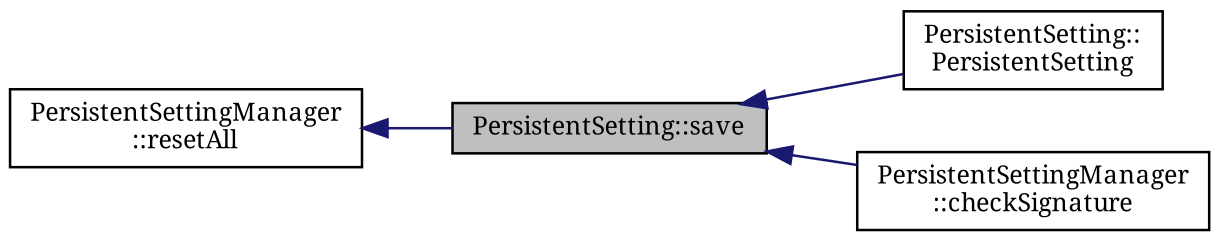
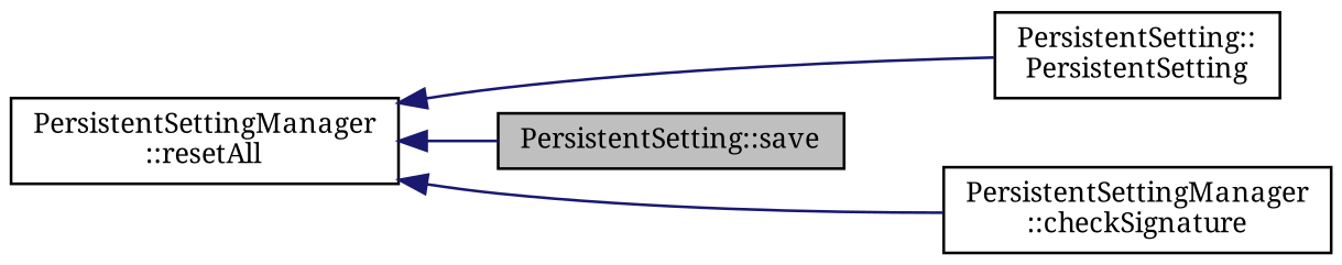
  digraph {
    fontname="Noto Serif"
    rankdir=LR
    node [color=black fillcolor=white fontname="Noto Serif" fontsize=10 shape=record style=filled]
    edge [color=midnightblue dir=back fontname="Noto Serif" fontsize=10 labelfontname=Helvetica labelfontsize=10 style=solid]
    n1 [fillcolor=grey75 fontcolor=black height=0.2 label="PersistentSetting::save" width=0.4]
    n2 [height=0.2 label="PersistentSetting::\lPersistentSetting" width=0.4]
    n3 [height=0.2 label="PersistentSettingManager\l::resetAll" width=0.4]
    n4 [height=0.2 label="PersistentSettingManager\l::checkSignature" width=0.4]
-   n1 -> n2
+   n3 -> n2
    n3 -> n1
-   n1 -> n4
+   n3 -> n4
  }
